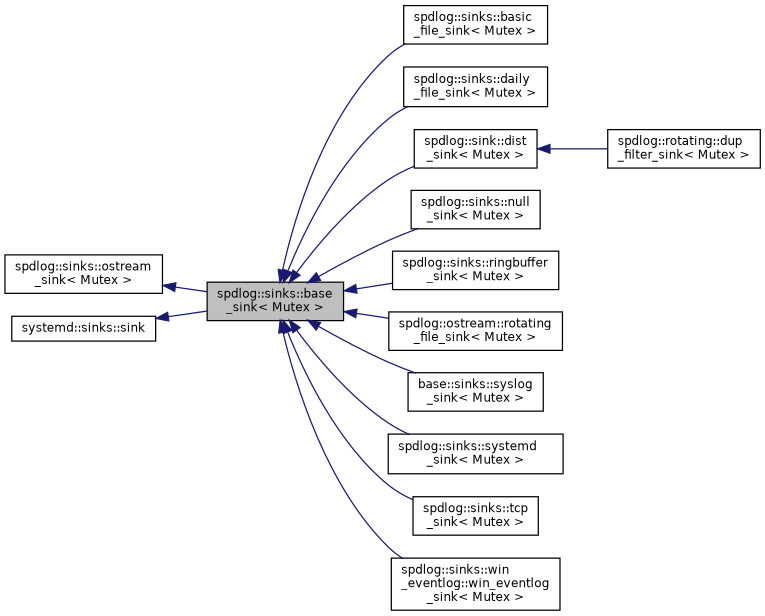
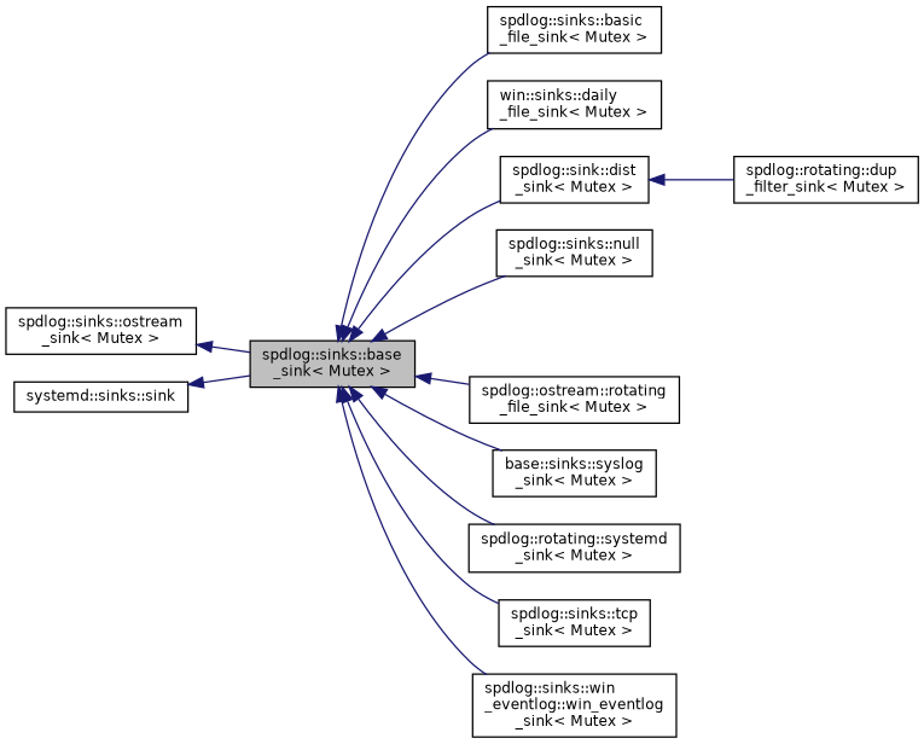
  digraph {
    rankdir=LR
    node [color=black fillcolor=white fontname=Helvetica fontsize=10 shape=record style=filled]
    edge [color=midnightblue dir=back fontname=Helvetica fontsize=10 labelfontname=Helvetica labelfontsize=10 style=solid]
    n1 [fillcolor=grey75 fontcolor=black height=0.2 label="spdlog::sinks::base\l_sink\< Mutex \>" width=0.4]
    n2 [height=0.2 label="spdlog::sinks::basic\l_file_sink\< Mutex \>" width=0.4]
-   n3 [height=0.2 label="spdlog::sinks::daily\l_file_sink\< Mutex \>" width=0.4]
+   n3 [height=0.2 label="win::sinks::daily\l_file_sink\< Mutex \>" width=0.4]
    n4 [height=0.2 label="spdlog::sink::dist\l_sink\< Mutex \>" width=0.4]
    n5 [height=0.2 label="spdlog::sinks::null\l_sink\< Mutex \>" width=0.4]
-   n6 [height=0.2 label="spdlog::sinks::ringbuffer\l_sink\< Mutex \>" width=0.4]
    n7 [height=0.2 label="spdlog::ostream::rotating\l_file_sink\< Mutex \>" width=0.4]
    n8 [height=0.2 label="base::sinks::syslog\l_sink\< Mutex \>" width=0.4]
-   n9 [height=0.2 label="spdlog::sinks::systemd\l_sink\< Mutex \>" width=0.4]
+   n9 [height=0.2 label="spdlog::rotating::systemd\l_sink\< Mutex \>" width=0.4]
    n10 [height=0.2 label="spdlog::sinks::tcp\l_sink\< Mutex \>" width=0.4]
    n11 [height=0.2 label="spdlog::sinks::win\l_eventlog::win_eventlog\l_sink\< Mutex \>" width=0.4]
    n12 [height=0.2 label="spdlog::rotating::dup\l_filter_sink\< Mutex \>" width=0.4]
    n13 [height=0.2 label="spdlog::sinks::ostream\l_sink\< Mutex \>" width=0.4]
    n14 [height=0.2 label="systemd::sinks::sink" width=0.4]
    n1 -> n2
    n1 -> n3
    n1 -> n4
    n1 -> n5
-   n1 -> n6
    n1 -> n7
    n1 -> n8
    n1 -> n9
    n1 -> n10
    n1 -> n11
    n4 -> n12
    n13 -> n1
    n14 -> n1
  }
